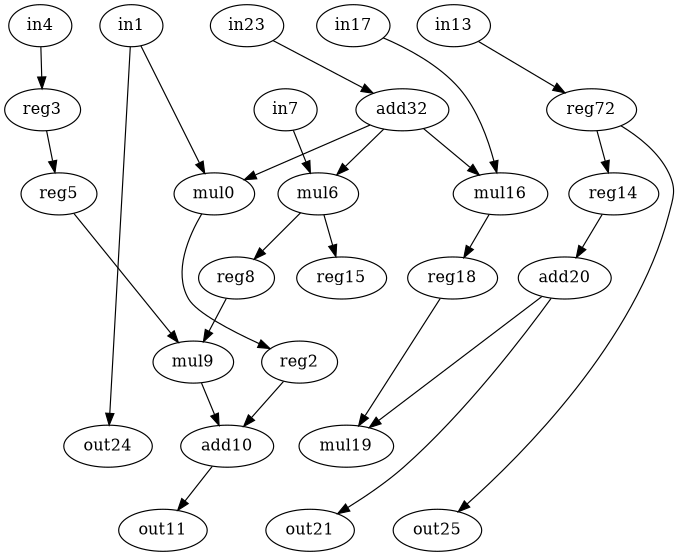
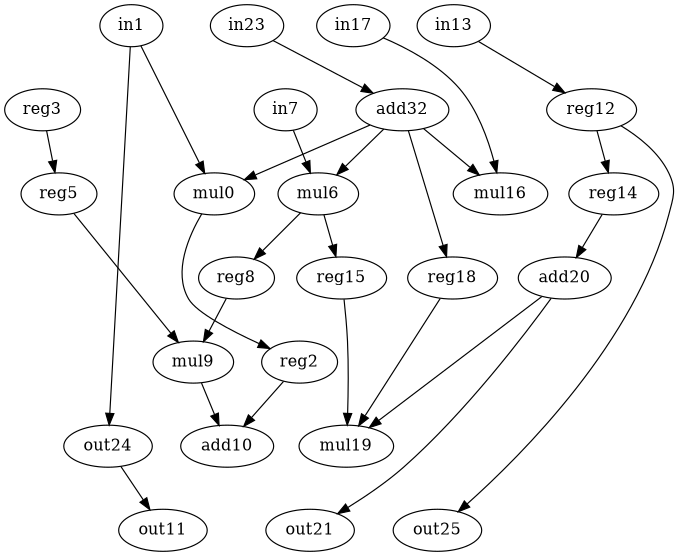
  digraph {
    node [op=reg]
    edge [port=0 weight=0]
    n1 [label=mul0 op=mul]
    n2 [label=reg2]
    n3 [label=add10 op=add]
    n4 [label=out24 op=out]
    n5 [label=in1 op=in]
    n6 [label=out11 op=out]
    n7 [label=reg3]
    n8 [label=reg5]
    n9 [label=mul9 op=mul]
-   n10 [label=in4 op=in]
    n11 [label=mul6 op=mul]
    n12 [label=reg8]
    n13 [label=reg15]
    n14 [label=mul19 op=mul]
    n15 [label=in7 op=in]
-   n16 [label=reg72]
+   n16 [label=reg12]
    n17 [label=reg14]
    n18 [label=out25 op=out]
    n19 [label=add20 op=add]
    n20 [label=in13 op=in]
    n21 [label=out21 op=out]
    n22 [label=mul16 op=mul]
    n23 [label=reg18]
    n24 [label=in17 op=in]
    n25 [label=add32 op=addi value=2]
    n26 [label=in23 op=in]
    n1 -> n2
    n2 -> n3
-   n3 -> n6
+   n4 -> n6
    n5 -> n1
    n5 -> n4
    n7 -> n8
    n8 -> n9
    n9 -> n3 [port=1]
-   n10 -> n7
    n11 -> n12
    n11 -> n13
    n12 -> n9 [port=1]
+   n13 -> n14
    n15 -> n11
    n16 -> n17
    n16 -> n18
    n17 -> n19
    n19 -> n14 [port=1]
    n19 -> n21
    n20 -> n16
-   n22 -> n23
+   n25 -> n23
    n23 -> n14 [port=1]
    n24 -> n22
    n25 -> n1 [port=1]
    n25 -> n11 [port=1]
    n25 -> n22 [port=1]
    n26 -> n25
  }
